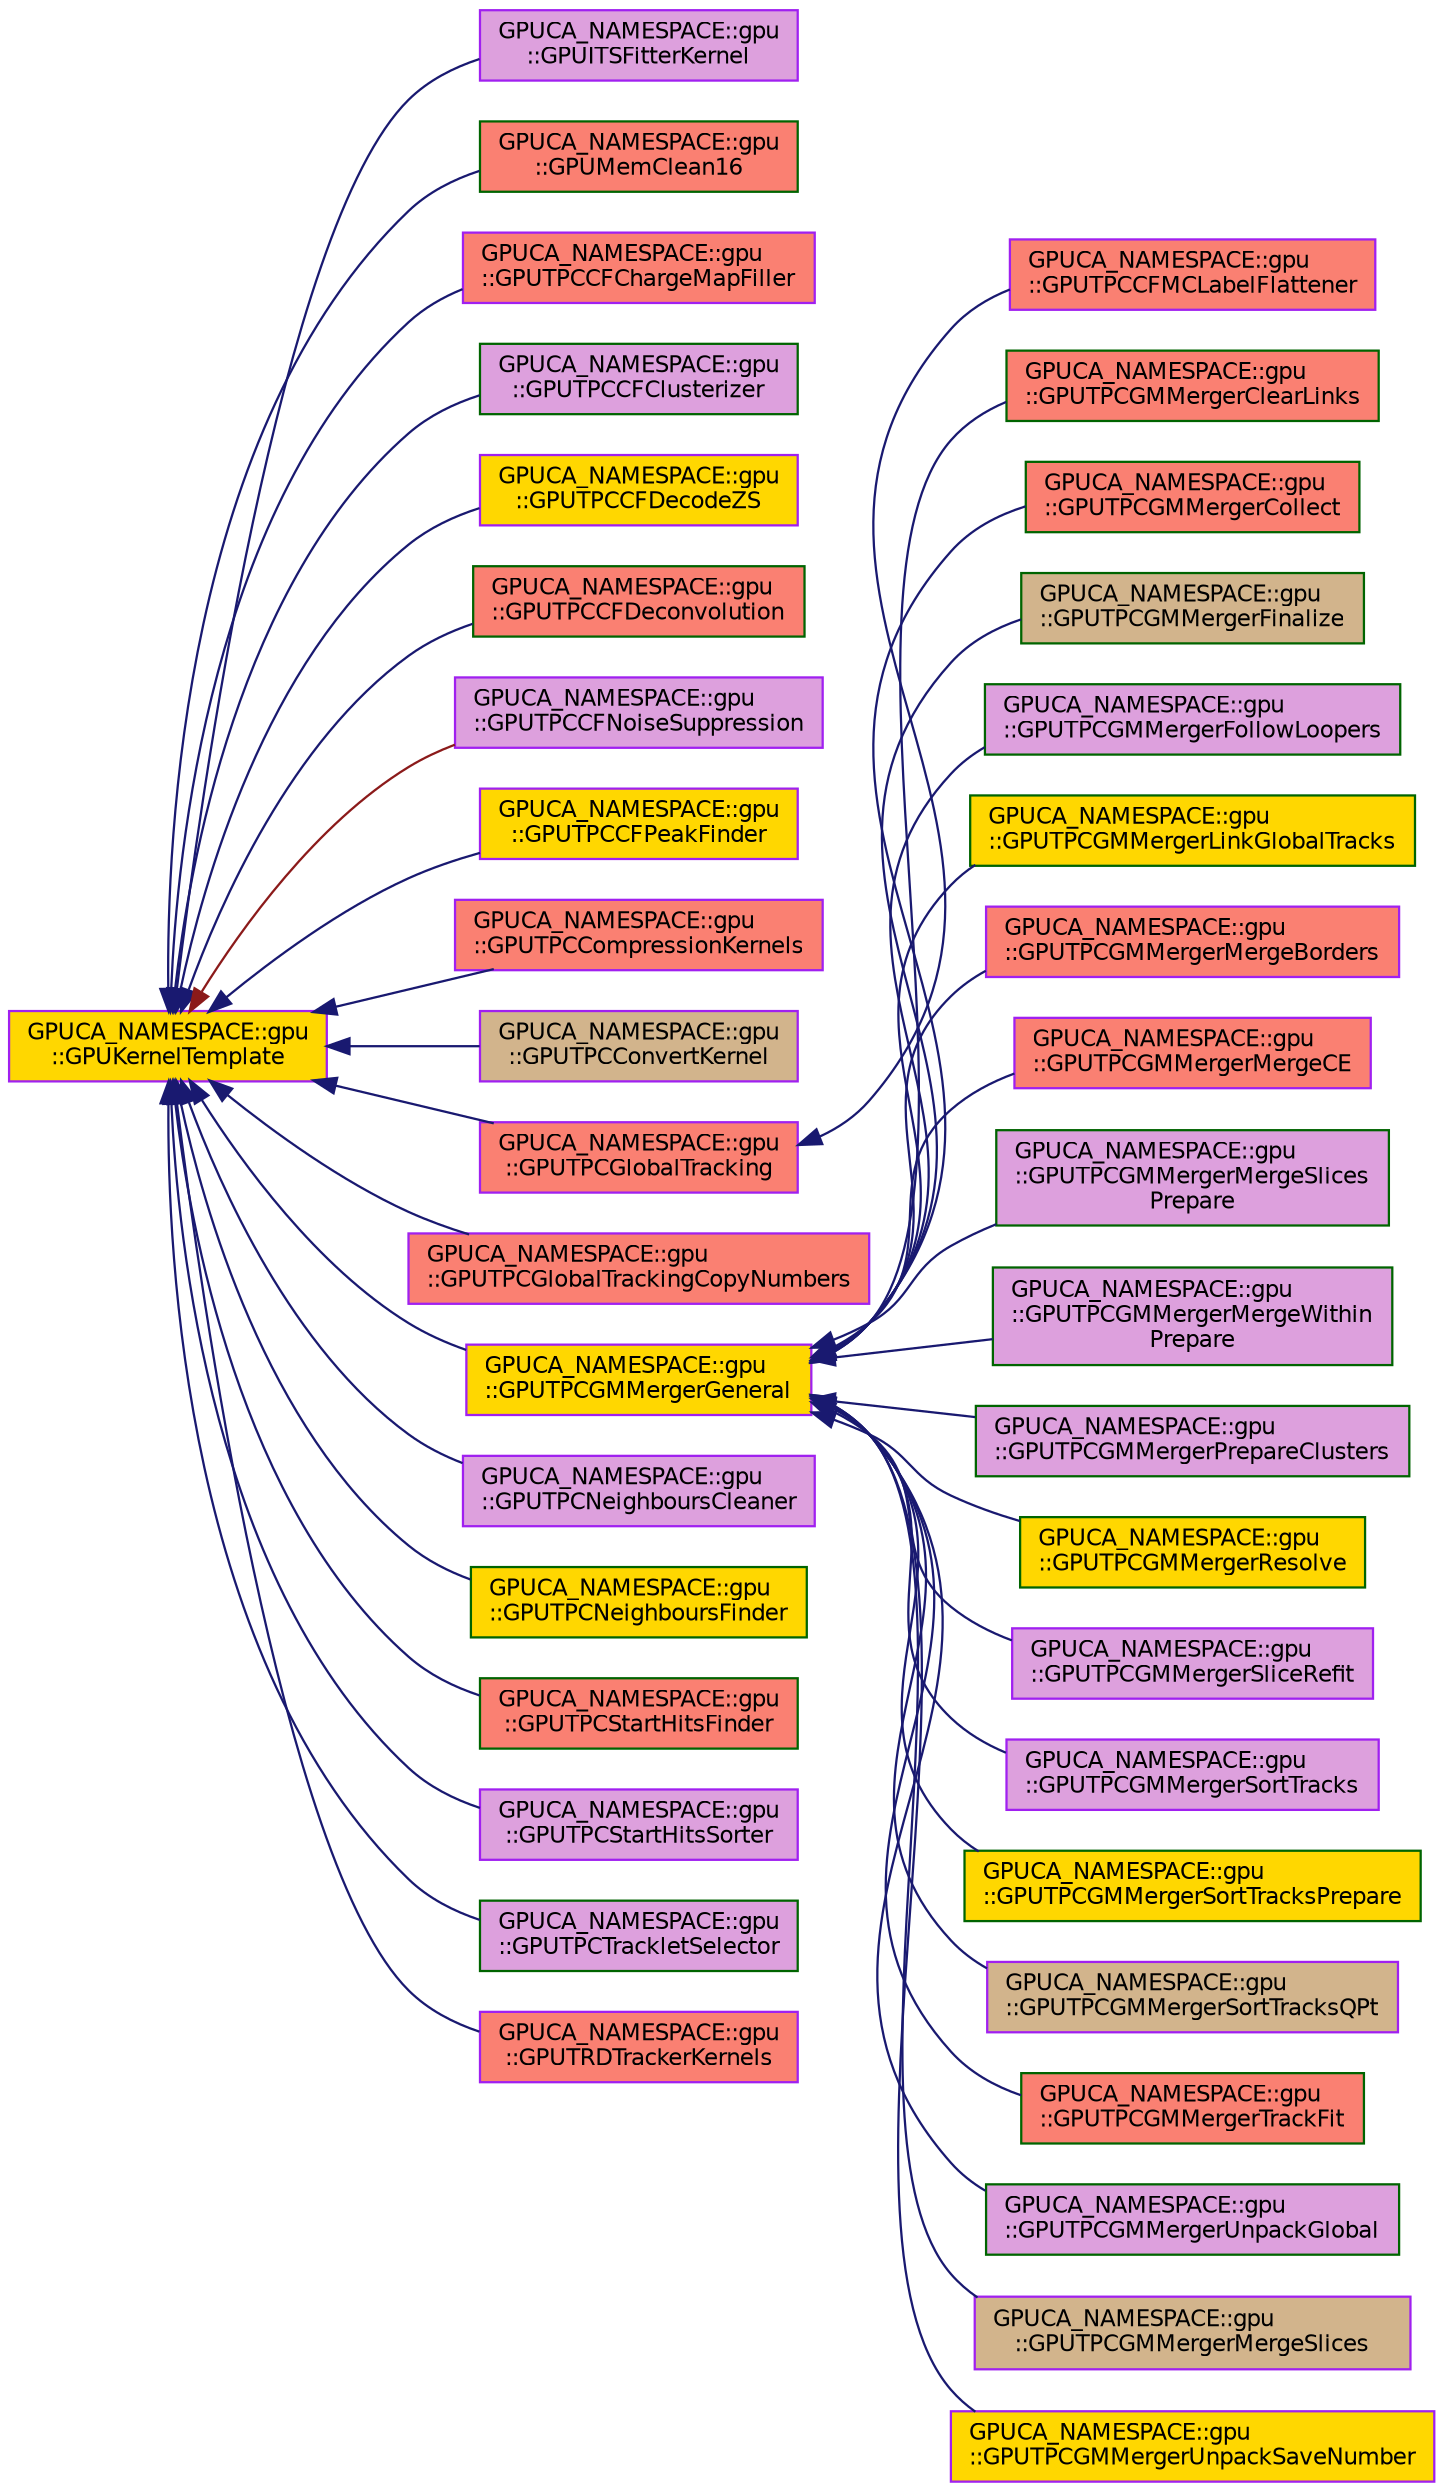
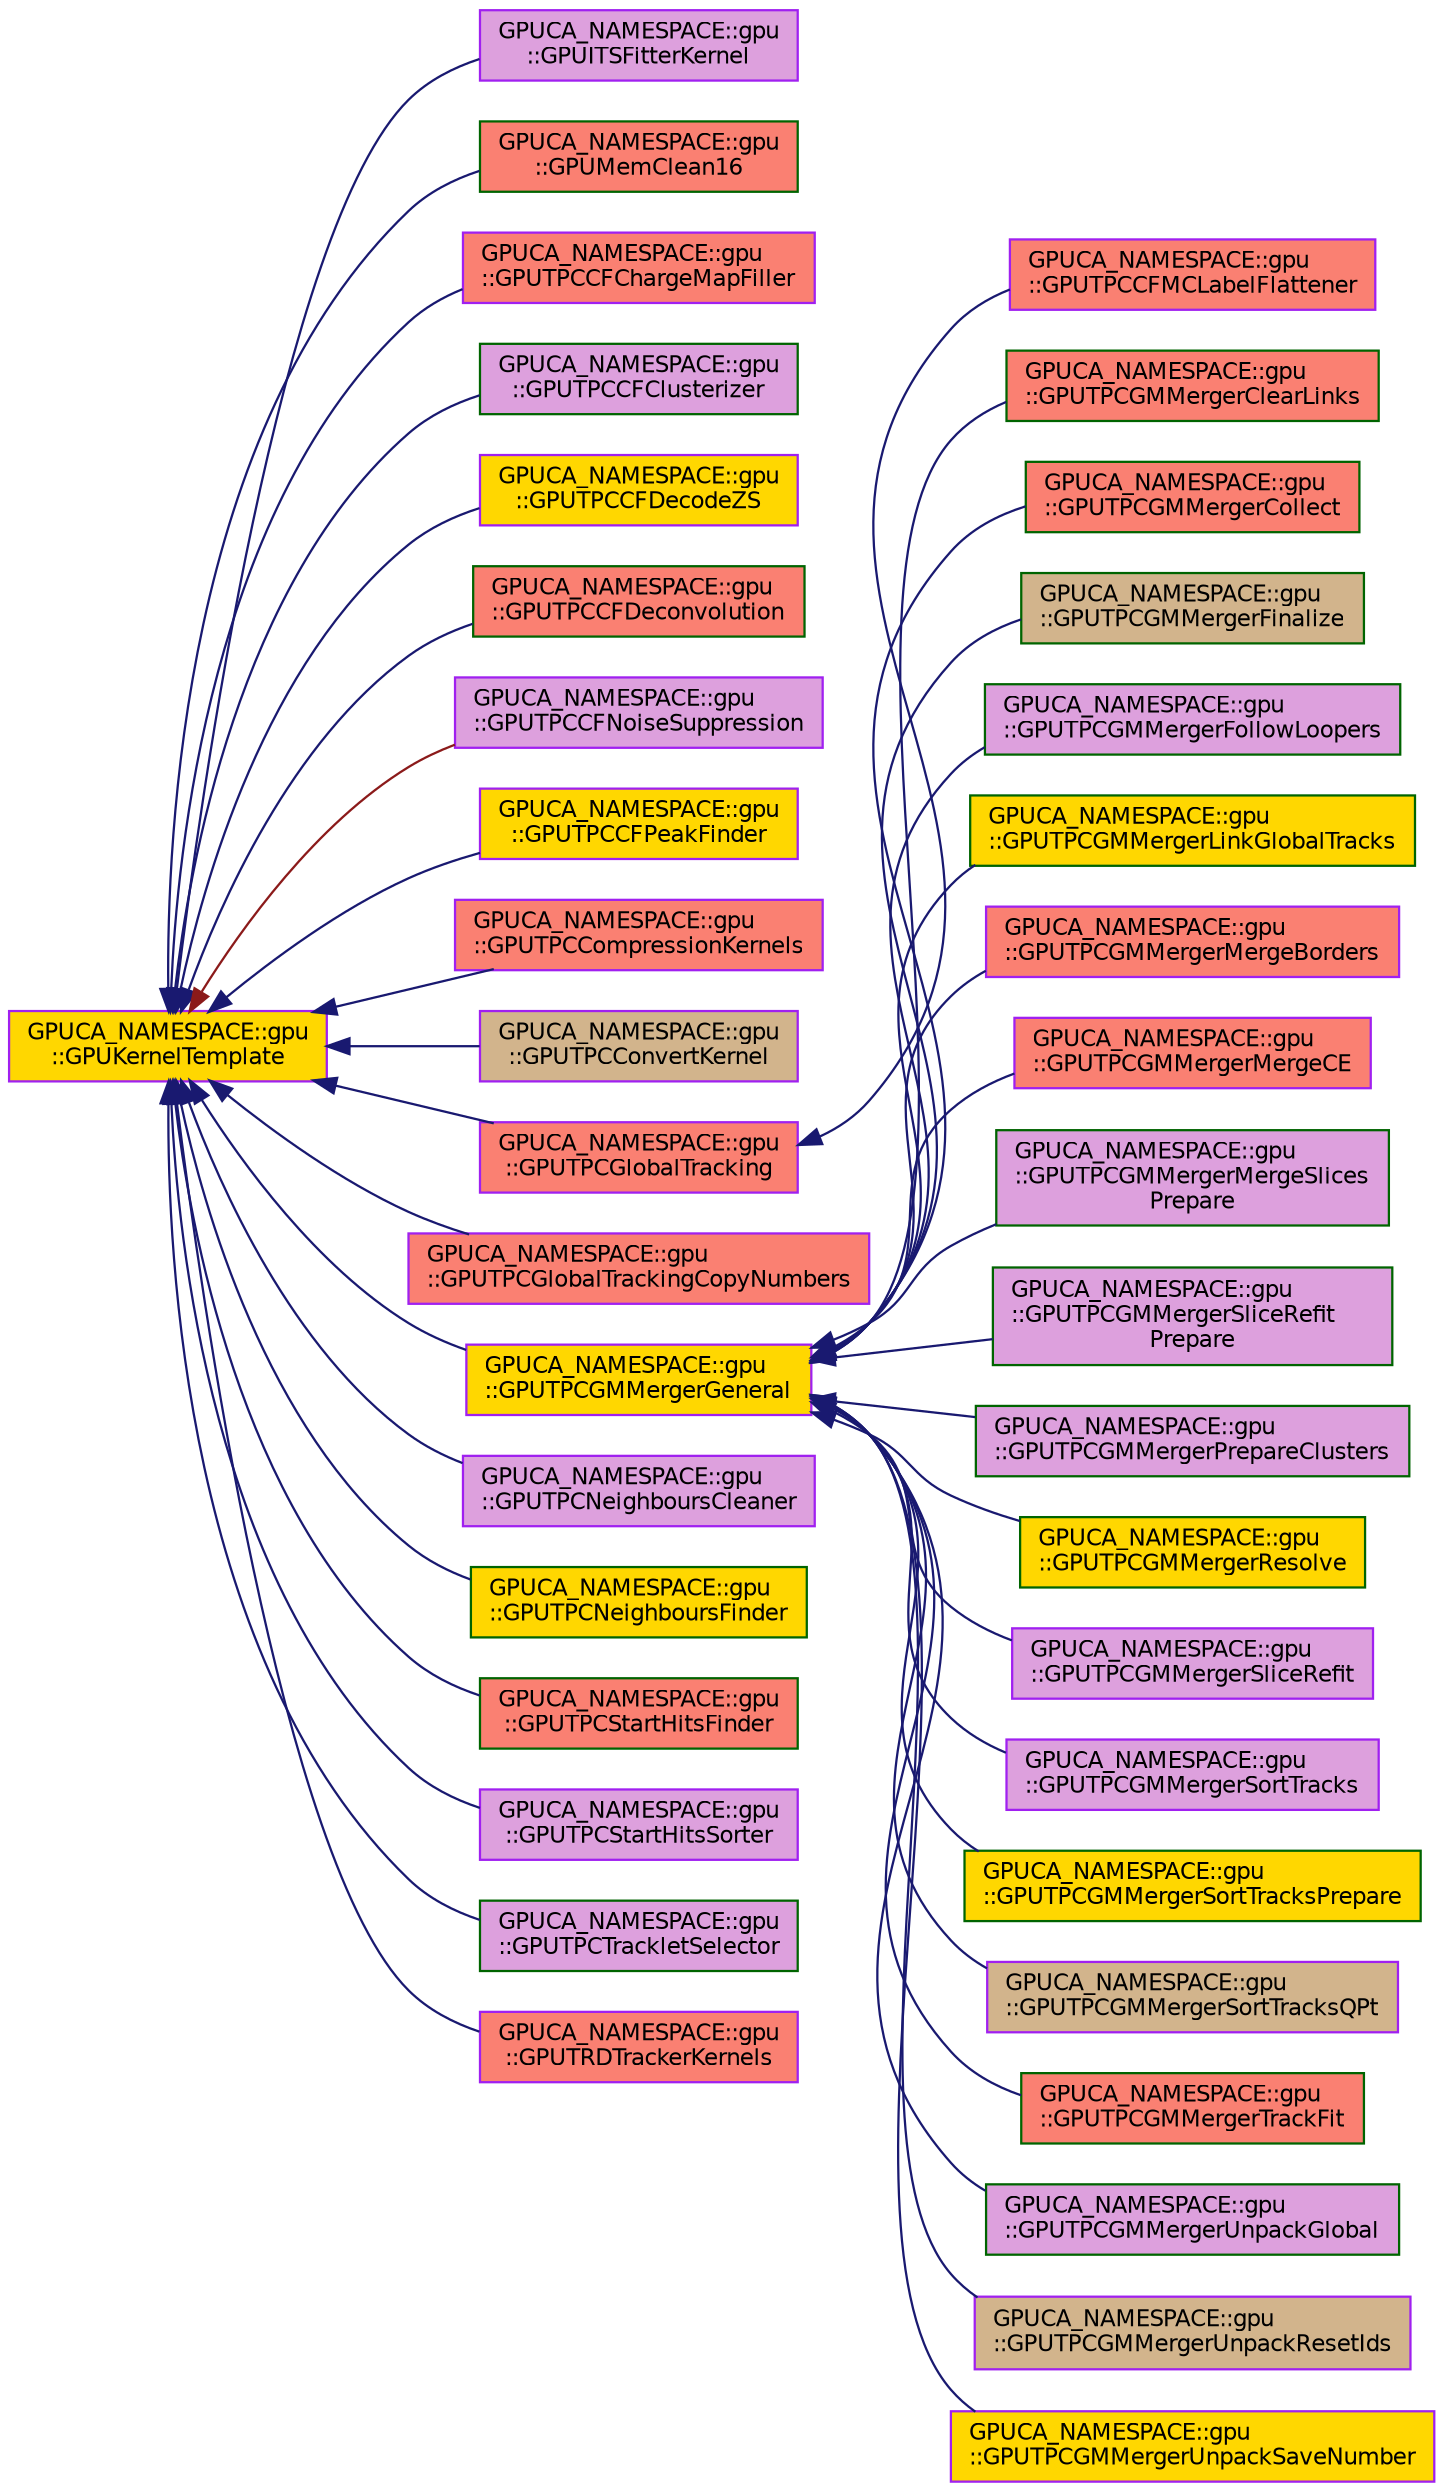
  digraph {
    rankdir=LR
    node [color=purple fillcolor=salmon fontname=Helvetica fontsize=10 shape=record style=filled]
    edge [color=midnightblue dir=back fontname=Helvetica fontsize=10 labelfontname=Helvetica labelfontsize=10 style=solid]
    n1 [fillcolor=gold height=0.2 label="GPUCA_NAMESPACE::gpu\l::GPUKernelTemplate" width=0.4]
    n2 [fillcolor=plum height=0.2 label="GPUCA_NAMESPACE::gpu\l::GPUITSFitterKernel" width=0.4]
    n3 [color=darkgreen height=0.2 label="GPUCA_NAMESPACE::gpu\l::GPUMemClean16" width=0.4]
    n4 [height=0.2 label="GPUCA_NAMESPACE::gpu\l::GPUTPCCFChargeMapFiller" width=0.4]
    n5 [color=darkgreen fillcolor=plum height=0.2 label="GPUCA_NAMESPACE::gpu\l::GPUTPCCFClusterizer" width=0.4]
    n6 [fillcolor=gold height=0.2 label="GPUCA_NAMESPACE::gpu\l::GPUTPCCFDecodeZS" width=0.4]
    n7 [color=darkgreen height=0.2 label="GPUCA_NAMESPACE::gpu\l::GPUTPCCFDeconvolution" width=0.4]
    n8 [fillcolor=plum height=0.2 label="GPUCA_NAMESPACE::gpu\l::GPUTPCCFNoiseSuppression" width=0.4]
    n9 [fillcolor=gold height=0.2 label="GPUCA_NAMESPACE::gpu\l::GPUTPCCFPeakFinder" width=0.4]
    n10 [height=0.2 label="GPUCA_NAMESPACE::gpu\l::GPUTPCCompressionKernels" width=0.4]
    n11 [fillcolor=tan height=0.2 label="GPUCA_NAMESPACE::gpu\l::GPUTPCConvertKernel" width=0.4]
    n12 [height=0.2 label="GPUCA_NAMESPACE::gpu\l::GPUTPCGlobalTracking" width=0.4]
    n13 [height=0.2 label="GPUCA_NAMESPACE::gpu\l::GPUTPCGlobalTrackingCopyNumbers" width=0.4]
    n14 [fillcolor=gold height=0.2 label="GPUCA_NAMESPACE::gpu\l::GPUTPCGMMergerGeneral" width=0.4]
    n15 [fillcolor=plum height=0.2 label="GPUCA_NAMESPACE::gpu\l::GPUTPCNeighboursCleaner" width=0.4]
    n16 [color=darkgreen fillcolor=gold height=0.2 label="GPUCA_NAMESPACE::gpu\l::GPUTPCNeighboursFinder" width=0.4]
    n17 [color=darkgreen height=0.2 label="GPUCA_NAMESPACE::gpu\l::GPUTPCStartHitsFinder" width=0.4]
    n18 [fillcolor=plum height=0.2 label="GPUCA_NAMESPACE::gpu\l::GPUTPCStartHitsSorter" width=0.4]
    n19 [color=darkgreen fillcolor=plum height=0.2 label="GPUCA_NAMESPACE::gpu\l::GPUTPCTrackletSelector" width=0.4]
    n20 [height=0.2 label="GPUCA_NAMESPACE::gpu\l::GPUTRDTrackerKernels" width=0.4]
    n21 [height=0.2 label="GPUCA_NAMESPACE::gpu\l::GPUTPCCFMCLabelFlattener" width=0.4]
    n22 [color=darkgreen height=0.2 label="GPUCA_NAMESPACE::gpu\l::GPUTPCGMMergerClearLinks" width=0.4]
    n23 [color=darkgreen height=0.2 label="GPUCA_NAMESPACE::gpu\l::GPUTPCGMMergerCollect" width=0.4]
    n24 [color=darkgreen fillcolor=tan height=0.2 label="GPUCA_NAMESPACE::gpu\l::GPUTPCGMMergerFinalize" width=0.4]
    n25 [color=darkgreen fillcolor=plum height=0.2 label="GPUCA_NAMESPACE::gpu\l::GPUTPCGMMergerFollowLoopers" width=0.4]
    n26 [color=darkgreen fillcolor=gold height=0.2 label="GPUCA_NAMESPACE::gpu\l::GPUTPCGMMergerLinkGlobalTracks" width=0.4]
    n27 [height=0.2 label="GPUCA_NAMESPACE::gpu\l::GPUTPCGMMergerMergeBorders" width=0.4]
    n28 [height=0.2 label="GPUCA_NAMESPACE::gpu\l::GPUTPCGMMergerMergeCE" width=0.4]
    n29 [color=darkgreen fillcolor=plum height=0.2 label="GPUCA_NAMESPACE::gpu\l::GPUTPCGMMergerMergeSlices\lPrepare" width=0.4]
-   n30 [color=darkgreen fillcolor=plum height=0.2 label="GPUCA_NAMESPACE::gpu\l::GPUTPCGMMergerMergeWithin\lPrepare" width=0.4]
+   n30 [color=darkgreen fillcolor=plum height=0.2 label="GPUCA_NAMESPACE::gpu\l::GPUTPCGMMergerSliceRefit\lPrepare" width=0.4]
    n31 [color=darkgreen fillcolor=plum height=0.2 label="GPUCA_NAMESPACE::gpu\l::GPUTPCGMMergerPrepareClusters" width=0.4]
    n32 [color=darkgreen fillcolor=gold height=0.2 label="GPUCA_NAMESPACE::gpu\l::GPUTPCGMMergerResolve" width=0.4]
    n33 [fillcolor=plum height=0.2 label="GPUCA_NAMESPACE::gpu\l::GPUTPCGMMergerSliceRefit" width=0.4]
    n34 [fillcolor=plum height=0.2 label="GPUCA_NAMESPACE::gpu\l::GPUTPCGMMergerSortTracks" width=0.4]
    n35 [color=darkgreen fillcolor=gold height=0.2 label="GPUCA_NAMESPACE::gpu\l::GPUTPCGMMergerSortTracksPrepare" width=0.4]
    n36 [fillcolor=tan height=0.2 label="GPUCA_NAMESPACE::gpu\l::GPUTPCGMMergerSortTracksQPt" width=0.4]
    n37 [color=darkgreen height=0.2 label="GPUCA_NAMESPACE::gpu\l::GPUTPCGMMergerTrackFit" width=0.4]
    n38 [color=darkgreen fillcolor=plum height=0.2 label="GPUCA_NAMESPACE::gpu\l::GPUTPCGMMergerUnpackGlobal" width=0.4]
-   n39 [fillcolor=tan height=0.2 label="GPUCA_NAMESPACE::gpu\l::GPUTPCGMMergerMergeSlices" width=0.4]
+   n39 [fillcolor=tan height=0.2 label="GPUCA_NAMESPACE::gpu\l::GPUTPCGMMergerUnpackResetIds" width=0.4]
    n40 [fillcolor=gold height=0.2 label="GPUCA_NAMESPACE::gpu\l::GPUTPCGMMergerUnpackSaveNumber" width=0.4]
    n1 -> n2
    n1 -> n3
    n1 -> n4
    n1 -> n5
    n1 -> n6
    n1 -> n7
    n1 -> n8 [color=firebrick4]
    n1 -> n9
    n1 -> n10
    n1 -> n11
    n1 -> n12
    n1 -> n13
    n1 -> n14
    n1 -> n15
    n1 -> n16
    n1 -> n17
    n1 -> n18
    n1 -> n19
    n1 -> n20
    n12 -> n21
    n14 -> n22
    n14 -> n23
    n14 -> n24
    n14 -> n25
    n14 -> n26
    n14 -> n27
    n14 -> n28
    n14 -> n29
    n14 -> n30
    n14 -> n31
    n14 -> n32
    n14 -> n33
    n14 -> n34
    n14 -> n35
    n14 -> n36
    n14 -> n37
    n14 -> n38
    n14 -> n39
    n14 -> n40
  }
